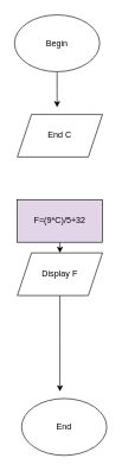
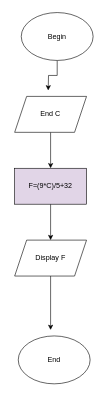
  <mxCell id="0" />
  <mxCell id="1" parent="0" />
  <mxCell id="2" style="edgeStyle=orthogonalEdgeStyle;rounded=0;orthogonalLoop=1;jettySize=auto;html=1;exitX=0.5;exitY=1;exitDx=0;exitDy=0;" edge="1" parent="1" source="3"><mxGeometry relative="1" as="geometry"><mxPoint x="80" y="150" as="targetPoint" /></mxGeometry></mxCell>
- <mxCell id="3" value="Begin" style="ellipse;whiteSpace=wrap;html=1;" vertex="1" parent="1"><mxGeometry x="20" y="20" width="120" height="80" as="geometry" /></mxCell>
+ <mxCell id="3" value="Begin" style="ellipse;whiteSpace=wrap;html=1;" vertex="1" parent="1"><mxGeometry x="35" y="20" width="120" height="80" as="geometry" /></mxCell>
+ <mxCell id="4" style="edgeStyle=orthogonalEdgeStyle;rounded=0;orthogonalLoop=1;jettySize=auto;html=1;exitX=0.5;exitY=1;exitDx=0;exitDy=0;entryX=0.5;entryY=0;entryDx=0;entryDy=0;" edge="1" parent="1" source="5" target="7"><mxGeometry relative="1" as="geometry" /></mxCell>
  <mxCell id="5" value="End C" style="shape=parallelogram;perimeter=parallelogramPerimeter;whiteSpace=wrap;html=1;fixedSize=1;" vertex="1" parent="1"><mxGeometry x="24" y="160" width="120" height="60" as="geometry" /></mxCell>
  <mxCell id="6" style="edgeStyle=orthogonalEdgeStyle;rounded=0;orthogonalLoop=1;jettySize=auto;html=1;exitX=0.5;exitY=1;exitDx=0;exitDy=0;entryX=0.5;entryY=0;entryDx=0;entryDy=0;" edge="1" parent="1" source="7" target="9"><mxGeometry relative="1" as="geometry" /></mxCell>
  <mxCell id="7" value="F=(9*C)/5+32" style="rounded=0;whiteSpace=wrap;html=1;fillColor=#e1d5e7;" vertex="1" parent="1"><mxGeometry x="24" y="280" width="120" height="60" as="geometry" /></mxCell>
  <mxCell id="8" style="edgeStyle=orthogonalEdgeStyle;rounded=0;orthogonalLoop=1;jettySize=auto;html=1;" edge="1" parent="1" source="9"><mxGeometry relative="1" as="geometry"><mxPoint x="84" y="550" as="targetPoint" /></mxGeometry></mxCell>
- <mxCell id="9" value="Display F" style="shape=parallelogram;perimeter=parallelogramPerimeter;whiteSpace=wrap;html=1;fixedSize=1;" vertex="1" parent="1"><mxGeometry x="24" y="355" width="120" height="60" as="geometry" /></mxCell>
+ <mxCell id="9" value="Display F" style="shape=parallelogram;perimeter=parallelogramPerimeter;whiteSpace=wrap;html=1;fixedSize=1;" vertex="1" parent="1"><mxGeometry x="24" y="400" width="120" height="60" as="geometry" /></mxCell>
  <mxCell id="10" value="End" style="ellipse;whiteSpace=wrap;html=1;" vertex="1" parent="1"><mxGeometry x="30" y="560" width="120" height="80" as="geometry" /></mxCell>
